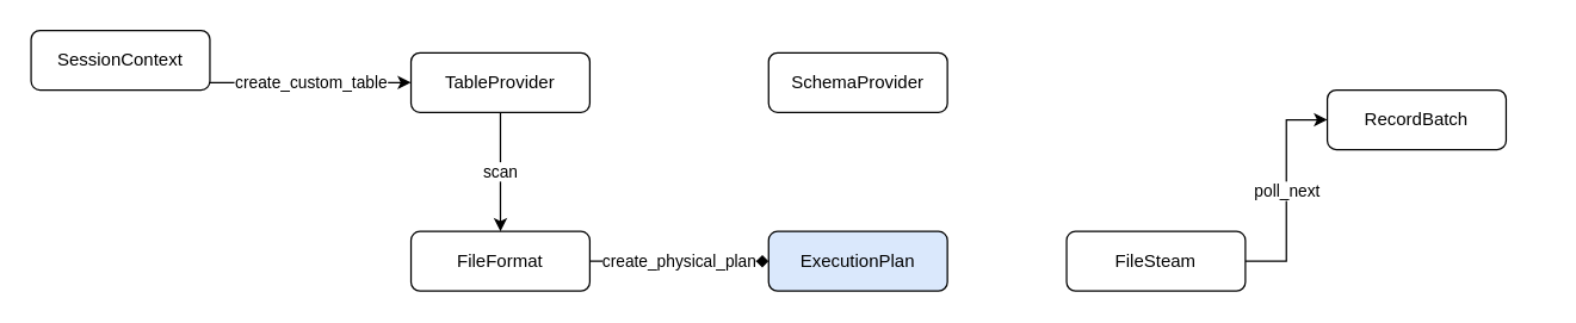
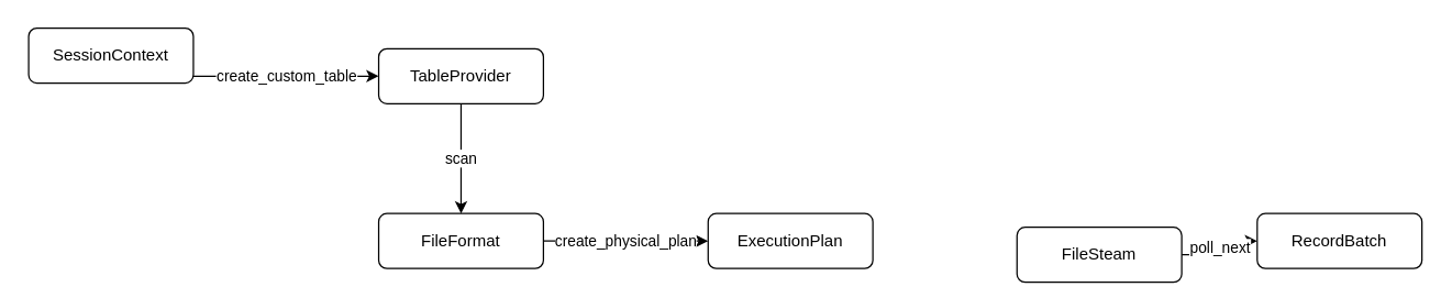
  <mxCell id="0" />
  <mxCell id="1" parent="0" />
- <mxCell id="2" value="create_physical_plan" style="edgeStyle=orthogonalEdgeStyle;rounded=0;orthogonalLoop=1;jettySize=auto;html=1;entryX=0;entryY=0.5;entryDx=0;entryDy=0;endArrow=diamond;" edge="1" parent="1" source="3" target="4"><mxGeometry relative="1" as="geometry"><Array as="points"><mxPoint x="445" y="175" /><mxPoint x="445" y="175" /></Array></mxGeometry></mxCell>
+ <mxCell id="2" value="create_physical_plan" style="edgeStyle=orthogonalEdgeStyle;rounded=0;orthogonalLoop=1;jettySize=auto;html=1;entryX=0;entryY=0.5;entryDx=0;entryDy=0;" edge="1" parent="1" source="3" target="4"><mxGeometry relative="1" as="geometry"><Array as="points"><mxPoint x="445" y="175" /><mxPoint x="445" y="175" /></Array></mxGeometry></mxCell>
  <mxCell id="3" value="FileFormat" style="rounded=1;whiteSpace=wrap;html=1;fontSize=12;glass=0;strokeWidth=1;shadow=0;" vertex="1" parent="1"><mxGeometry x="275" y="155" width="120" height="40" as="geometry" /></mxCell>
- <mxCell id="4" value="ExecutionPlan" style="rounded=1;whiteSpace=wrap;html=1;fontSize=12;glass=0;strokeWidth=1;shadow=0;fillColor=#dae8fc;" vertex="1" parent="1"><mxGeometry x="515" y="155" width="120" height="40" as="geometry" /></mxCell>
+ <mxCell id="4" value="ExecutionPlan" style="rounded=1;whiteSpace=wrap;html=1;fontSize=12;glass=0;strokeWidth=1;shadow=0;" vertex="1" parent="1"><mxGeometry x="515" y="155" width="120" height="40" as="geometry" /></mxCell>
  <mxCell id="5" value="poll_next" style="edgeStyle=orthogonalEdgeStyle;rounded=0;orthogonalLoop=1;jettySize=auto;html=1;entryX=0;entryY=0.5;entryDx=0;entryDy=0;" edge="1" parent="1" source="6" target="7"><mxGeometry relative="1" as="geometry" /></mxCell>
- <mxCell id="6" value="FileSteam" style="rounded=1;whiteSpace=wrap;html=1;fontSize=12;glass=0;strokeWidth=1;shadow=0;" vertex="1" parent="1"><mxGeometry x="715" y="155" width="120" height="40" as="geometry" /></mxCell>
- <mxCell id="7" value="RecordBatch" style="rounded=1;whiteSpace=wrap;html=1;fontSize=12;glass=0;strokeWidth=1;shadow=0;" vertex="1" parent="1"><mxGeometry x="890" y="60" width="120" height="40" as="geometry" /></mxCell>
+ <mxCell id="6" value="FileSteam" style="rounded=1;whiteSpace=wrap;html=1;fontSize=12;glass=0;strokeWidth=1;shadow=0;" vertex="1" parent="1"><mxGeometry x="740" y="165" width="120" height="40" as="geometry" /></mxCell>
+ <mxCell id="7" value="RecordBatch" style="rounded=1;whiteSpace=wrap;html=1;fontSize=12;glass=0;strokeWidth=1;shadow=0;" vertex="1" parent="1"><mxGeometry x="915" y="155" width="120" height="40" as="geometry" /></mxCell>
  <mxCell id="8" value="create_custom_table" style="edgeStyle=orthogonalEdgeStyle;rounded=0;orthogonalLoop=1;jettySize=auto;html=1;entryX=0;entryY=0.5;entryDx=0;entryDy=0;" edge="1" parent="1" source="9" target="11"><mxGeometry relative="1" as="geometry"><Array as="points"><mxPoint x="205" y="55" /><mxPoint x="205" y="55" /></Array></mxGeometry></mxCell>
  <mxCell id="9" value="SessionContext" style="rounded=1;whiteSpace=wrap;html=1;fontSize=12;glass=0;strokeWidth=1;shadow=0;" vertex="1" parent="1"><mxGeometry x="20" y="20" width="120" height="40" as="geometry" /></mxCell>
  <mxCell id="10" value="scan" style="edgeStyle=orthogonalEdgeStyle;rounded=0;orthogonalLoop=1;jettySize=auto;html=1;entryX=0.5;entryY=0;entryDx=0;entryDy=0;" edge="1" parent="1" source="11"><mxGeometry relative="1" as="geometry"><mxPoint x="335" y="155" as="targetPoint" /></mxGeometry></mxCell>
  <mxCell id="11" value="TableProvider" style="rounded=1;whiteSpace=wrap;html=1;fontSize=12;glass=0;strokeWidth=1;shadow=0;" vertex="1" parent="1"><mxGeometry x="275" y="35" width="120" height="40" as="geometry" /></mxCell>
- <mxCell id="12" value="SchemaProvider" style="rounded=1;whiteSpace=wrap;html=1;fontSize=12;glass=0;strokeWidth=1;shadow=0;" vertex="1" parent="1"><mxGeometry x="515" y="35" width="120" height="40" as="geometry" /></mxCell>
